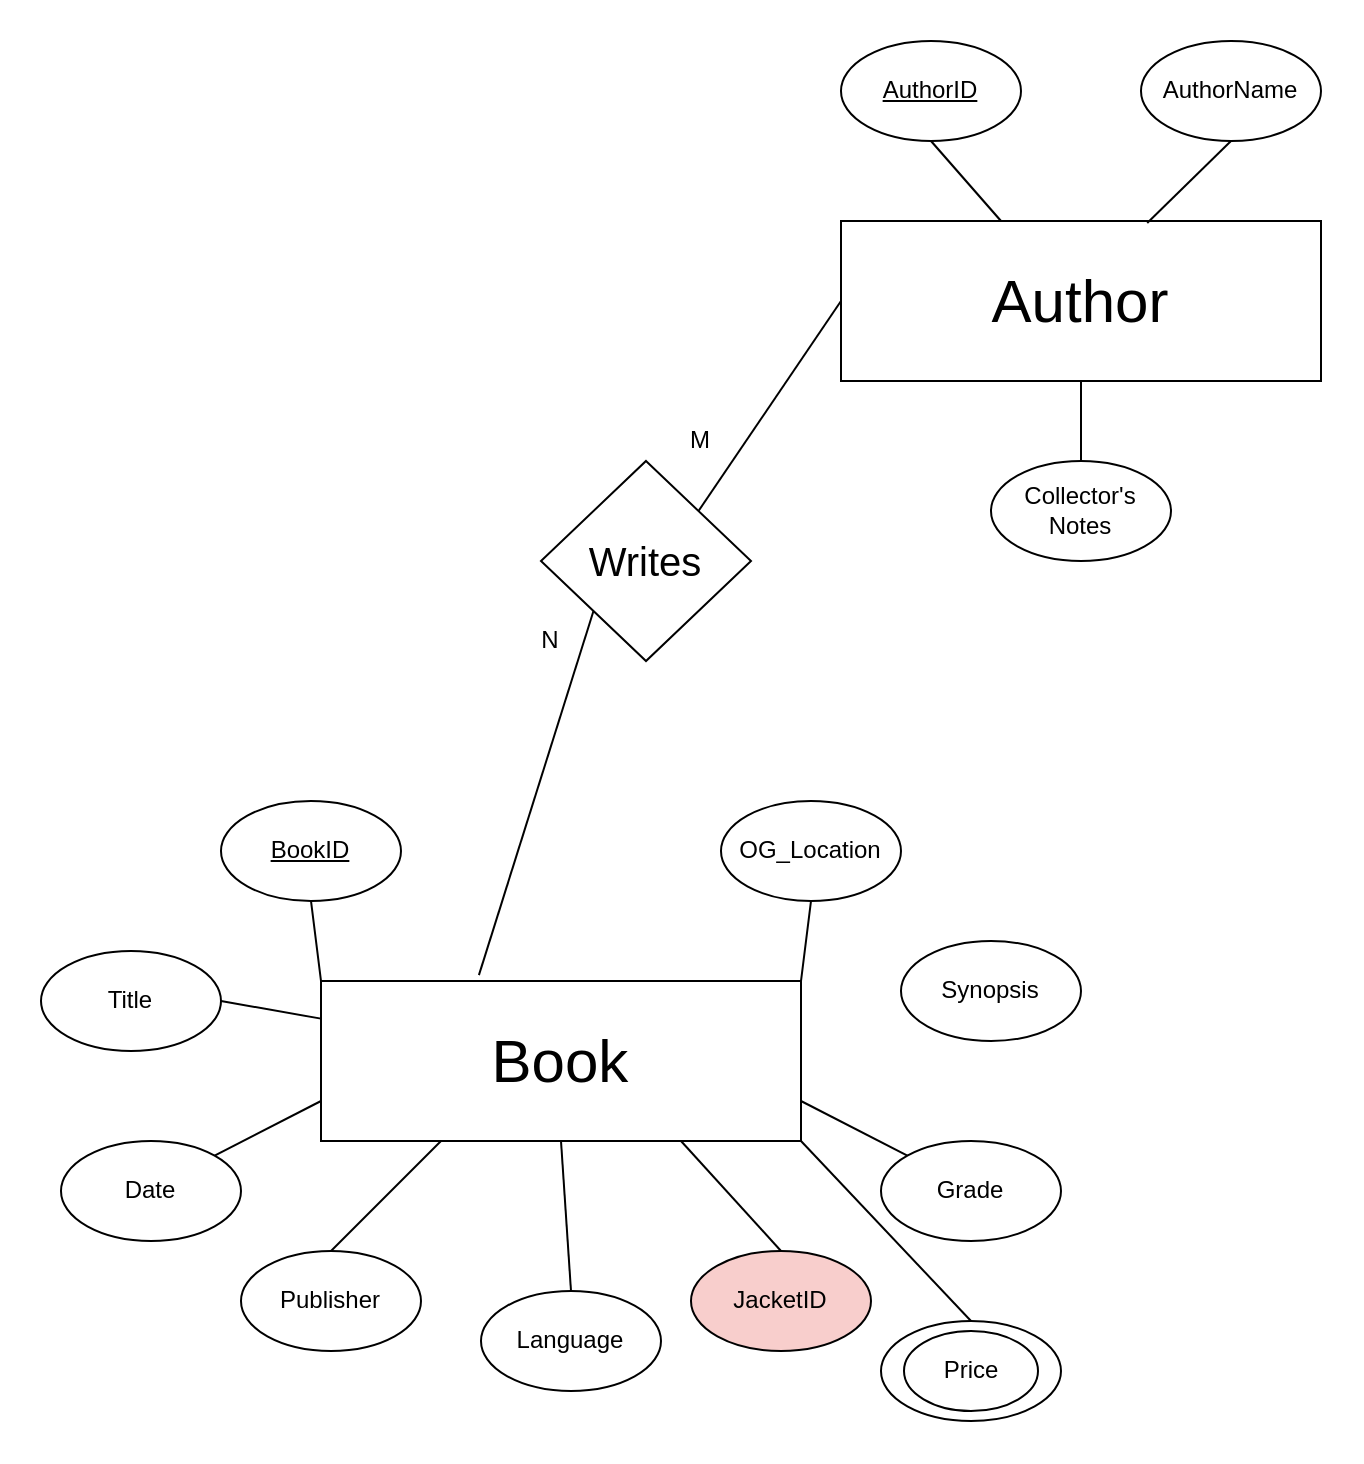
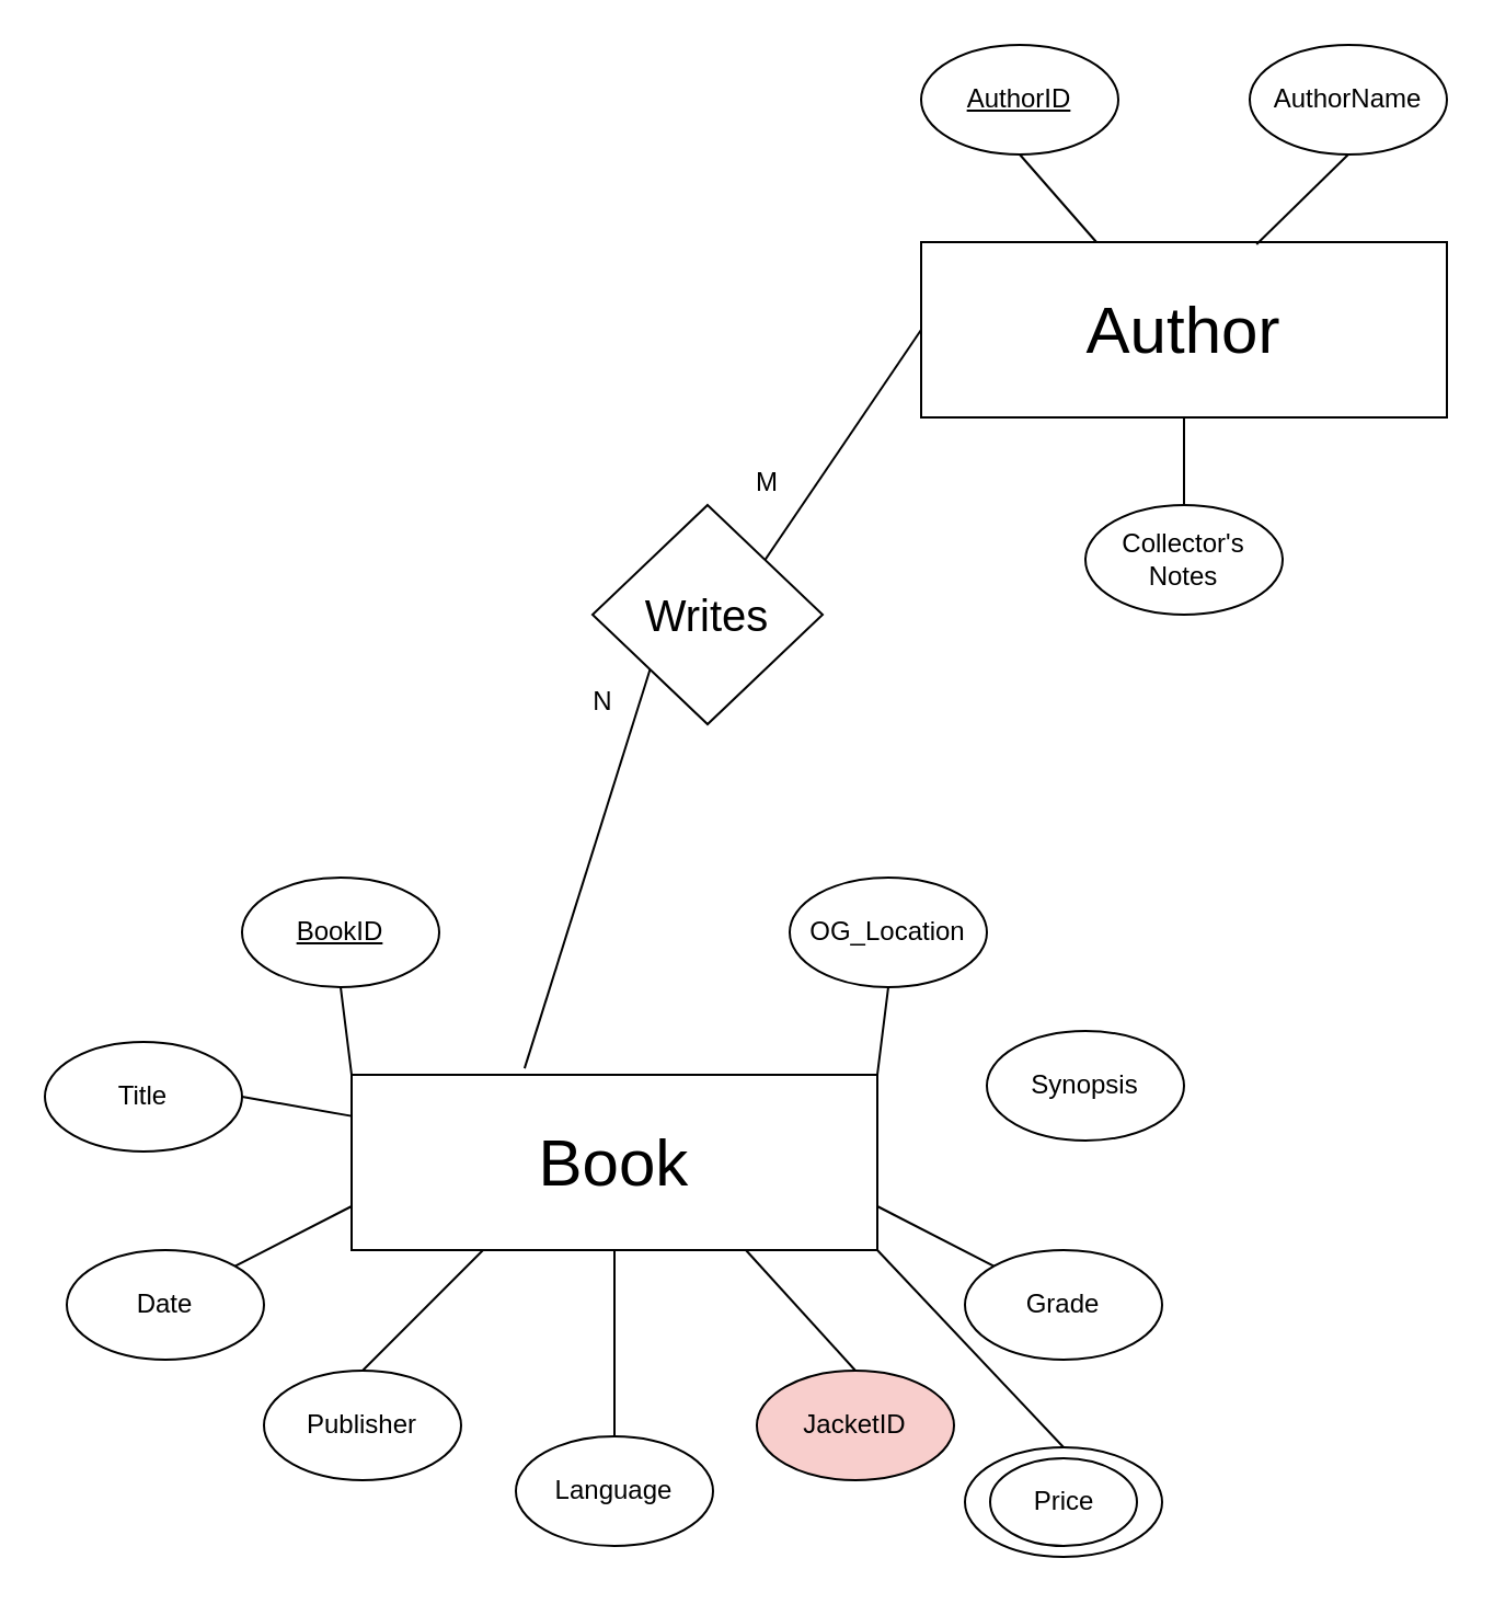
  <mxCell id="0" />
  <mxCell id="1" parent="0" />
  <mxCell id="2" value="&lt;font style=&quot;font-size: 30px&quot;&gt;Book&lt;/font&gt;" style="rounded=0;whiteSpace=wrap;html=1;" parent="1" vertex="1"><mxGeometry x="160" y="490" width="240" height="80" as="geometry" /></mxCell>
  <mxCell id="3" value="BookID" style="ellipse;whiteSpace=wrap;html=1;fontStyle=4" parent="1" vertex="1"><mxGeometry x="110" y="400" width="90" height="50" as="geometry" /></mxCell>
  <mxCell id="4" value="Title" style="ellipse;whiteSpace=wrap;html=1;" parent="1" vertex="1"><mxGeometry x="20" y="475" width="90" height="50" as="geometry" /></mxCell>
  <mxCell id="5" value="Date" style="ellipse;whiteSpace=wrap;html=1;" parent="1" vertex="1"><mxGeometry x="30" y="570" width="90" height="50" as="geometry" /></mxCell>
  <mxCell id="6" value="Publisher" style="ellipse;whiteSpace=wrap;html=1;" parent="1" vertex="1"><mxGeometry x="120" y="625" width="90" height="50" as="geometry" /></mxCell>
  <mxCell id="7" value="JacketID" style="ellipse;whiteSpace=wrap;html=1;fillColor=#f8cecc;" parent="1" vertex="1"><mxGeometry x="345" y="625" width="90" height="50" as="geometry" /></mxCell>
  <mxCell id="8" value="Grade" style="ellipse;whiteSpace=wrap;html=1;" parent="1" vertex="1"><mxGeometry x="440" y="570" width="90" height="50" as="geometry" /></mxCell>
  <mxCell id="9" value="Synopsis" style="ellipse;whiteSpace=wrap;html=1;" parent="1" vertex="1"><mxGeometry x="450" y="470" width="90" height="50" as="geometry" /></mxCell>
  <mxCell id="10" value="OG_Location" style="ellipse;whiteSpace=wrap;html=1;" parent="1" vertex="1"><mxGeometry x="360" y="400" width="90" height="50" as="geometry" /></mxCell>
  <mxCell id="11" value="" style="endArrow=none;html=1;exitX=0.5;exitY=1;exitDx=0;exitDy=0;entryX=0;entryY=0;entryDx=0;entryDy=0;" parent="1" source="3" target="2" edge="1"><mxGeometry width="50" height="50" relative="1" as="geometry"><mxPoint x="300" y="405" as="sourcePoint" /><mxPoint x="155" y="485" as="targetPoint" /></mxGeometry></mxCell>
  <mxCell id="12" value="" style="endArrow=none;html=1;exitX=1;exitY=0.5;exitDx=0;exitDy=0;" parent="1" source="4" target="2" edge="1"><mxGeometry width="50" height="50" relative="1" as="geometry"><mxPoint x="300" y="405" as="sourcePoint" /><mxPoint x="350" y="355" as="targetPoint" /></mxGeometry></mxCell>
  <mxCell id="13" value="" style="endArrow=none;html=1;exitX=1;exitY=0;exitDx=0;exitDy=0;entryX=0;entryY=0.75;entryDx=0;entryDy=0;" parent="1" source="5" target="2" edge="1"><mxGeometry width="50" height="50" relative="1" as="geometry"><mxPoint x="120" y="510" as="sourcePoint" /><mxPoint x="170" y="518.824" as="targetPoint" /></mxGeometry></mxCell>
  <mxCell id="14" value="" style="endArrow=none;html=1;exitX=0.5;exitY=0;exitDx=0;exitDy=0;entryX=0.25;entryY=1;entryDx=0;entryDy=0;" parent="1" source="6" target="2" edge="1"><mxGeometry width="50" height="50" relative="1" as="geometry"><mxPoint x="130" y="520" as="sourcePoint" /><mxPoint x="180" y="528.824" as="targetPoint" /></mxGeometry></mxCell>
  <mxCell id="15" value="" style="endArrow=none;html=1;exitX=0.75;exitY=1;exitDx=0;exitDy=0;entryX=0.5;entryY=0;entryDx=0;entryDy=0;" parent="1" source="2" target="7" edge="1"><mxGeometry width="50" height="50" relative="1" as="geometry"><mxPoint x="140" y="530" as="sourcePoint" /><mxPoint x="190" y="538.824" as="targetPoint" /></mxGeometry></mxCell>
  <mxCell id="16" value="" style="endArrow=none;html=1;exitX=1;exitY=0.75;exitDx=0;exitDy=0;entryX=0;entryY=0;entryDx=0;entryDy=0;" parent="1" source="2" target="8" edge="1"><mxGeometry width="50" height="50" relative="1" as="geometry"><mxPoint x="150" y="540" as="sourcePoint" /><mxPoint x="200" y="548.824" as="targetPoint" /></mxGeometry></mxCell>
  <mxCell id="17" value="" style="endArrow=none;html=1;exitX=0.5;exitY=1;exitDx=0;exitDy=0;entryX=1;entryY=0;entryDx=0;entryDy=0;" parent="1" source="10" target="2" edge="1"><mxGeometry width="50" height="50" relative="1" as="geometry"><mxPoint x="170" y="560" as="sourcePoint" /><mxPoint x="220" y="568.824" as="targetPoint" /></mxGeometry></mxCell>
- <mxCell id="18" value="Language" style="ellipse;whiteSpace=wrap;html=1;" parent="1" vertex="1"><mxGeometry x="240" y="645" width="90" height="50" as="geometry" /></mxCell>
+ <mxCell id="18" value="Language" style="ellipse;whiteSpace=wrap;html=1;" parent="1" vertex="1"><mxGeometry x="235" y="655" width="90" height="50" as="geometry" /></mxCell>
  <mxCell id="19" value="" style="endArrow=none;html=1;exitX=0.5;exitY=0;exitDx=0;exitDy=0;entryX=0.5;entryY=1;entryDx=0;entryDy=0;" parent="1" source="18" target="2" edge="1"><mxGeometry width="50" height="50" relative="1" as="geometry"><mxPoint x="300" y="405" as="sourcePoint" /><mxPoint x="350" y="355" as="targetPoint" /></mxGeometry></mxCell>
  <mxCell id="20" value="&lt;font style=&quot;font-size: 30px&quot;&gt;Author&lt;/font&gt;" style="rounded=0;whiteSpace=wrap;html=1;" parent="1" vertex="1"><mxGeometry x="420" y="110" width="240" height="80" as="geometry" /></mxCell>
  <mxCell id="21" value="&lt;u&gt;AuthorID&lt;/u&gt;" style="ellipse;whiteSpace=wrap;html=1;" parent="1" vertex="1"><mxGeometry x="420" y="20" width="90" height="50" as="geometry" /></mxCell>
  <mxCell id="22" value="AuthorName" style="ellipse;whiteSpace=wrap;html=1;" parent="1" vertex="1"><mxGeometry x="570" y="20" width="90" height="50" as="geometry" /></mxCell>
  <mxCell id="23" value="Collector's Notes" style="ellipse;whiteSpace=wrap;html=1;" parent="1" vertex="1"><mxGeometry x="495" y="230" width="90" height="50" as="geometry" /></mxCell>
  <mxCell id="24" value="" style="endArrow=none;html=1;entryX=0.5;entryY=1;entryDx=0;entryDy=0;" parent="1" target="21" edge="1"><mxGeometry width="50" height="50" relative="1" as="geometry"><mxPoint x="500" y="110" as="sourcePoint" /><mxPoint x="810" y="370" as="targetPoint" /></mxGeometry></mxCell>
  <mxCell id="25" value="" style="endArrow=none;html=1;entryX=0.5;entryY=1;entryDx=0;entryDy=0;exitX=0.638;exitY=0.013;exitDx=0;exitDy=0;exitPerimeter=0;" parent="1" source="20" target="22" edge="1"><mxGeometry width="50" height="50" relative="1" as="geometry"><mxPoint x="510" y="120" as="sourcePoint" /><mxPoint x="475" y="80" as="targetPoint" /></mxGeometry></mxCell>
  <mxCell id="26" value="" style="endArrow=none;html=1;entryX=0.5;entryY=1;entryDx=0;entryDy=0;exitX=0.5;exitY=0;exitDx=0;exitDy=0;" parent="1" source="23" target="20" edge="1"><mxGeometry width="50" height="50" relative="1" as="geometry"><mxPoint x="520" y="130" as="sourcePoint" /><mxPoint x="485" y="90" as="targetPoint" /></mxGeometry></mxCell>
  <mxCell id="27" value="Price" style="ellipse;whiteSpace=wrap;html=1;" parent="1" vertex="1"><mxGeometry x="440" y="660" width="90" height="50" as="geometry" /></mxCell>
  <mxCell id="28" value="&lt;font style=&quot;font-size: 20px&quot;&gt;Writes&lt;/font&gt;" style="rhombus;whiteSpace=wrap;html=1;" parent="1" vertex="1"><mxGeometry x="270" y="230" width="105" height="100" as="geometry" /></mxCell>
  <mxCell id="29" value="" style="endArrow=none;html=1;entryX=0;entryY=1;entryDx=0;entryDy=0;exitX=0.329;exitY=-0.037;exitDx=0;exitDy=0;exitPerimeter=0;" parent="1" source="2" target="28" edge="1"><mxGeometry width="50" height="50" relative="1" as="geometry"><mxPoint x="270" y="240" as="sourcePoint" /><mxPoint x="320" y="190" as="targetPoint" /></mxGeometry></mxCell>
  <mxCell id="30" value="" style="endArrow=none;html=1;entryX=0;entryY=0.5;entryDx=0;entryDy=0;exitX=1;exitY=0;exitDx=0;exitDy=0;" parent="1" source="28" target="20" edge="1"><mxGeometry width="50" height="50" relative="1" as="geometry"><mxPoint x="390" y="120" as="sourcePoint" /><mxPoint x="450" y="80" as="targetPoint" /></mxGeometry></mxCell>
  <mxCell id="31" value="" style="endArrow=none;html=1;exitX=1;exitY=1;exitDx=0;exitDy=0;entryX=0.5;entryY=0;entryDx=0;entryDy=0;" parent="1" source="2" target="27" edge="1"><mxGeometry width="50" height="50" relative="1" as="geometry"><mxPoint x="300" y="270" as="sourcePoint" /><mxPoint x="350" y="220" as="targetPoint" /></mxGeometry></mxCell>
  <mxCell id="32" value="Price" style="ellipse;whiteSpace=wrap;html=1;" parent="1" vertex="1"><mxGeometry x="451.5" y="665" width="67" height="40" as="geometry" /></mxCell>
  <mxCell id="33" value="M" style="text;html=1;strokeColor=none;fillColor=none;align=center;verticalAlign=middle;whiteSpace=wrap;rounded=0;" parent="1" vertex="1"><mxGeometry x="330" y="210" width="40" height="20" as="geometry" /></mxCell>
  <mxCell id="34" value="N" style="text;html=1;strokeColor=none;fillColor=none;align=center;verticalAlign=middle;whiteSpace=wrap;rounded=0;" parent="1" vertex="1"><mxGeometry x="255" y="310" width="40" height="20" as="geometry" /></mxCell>
